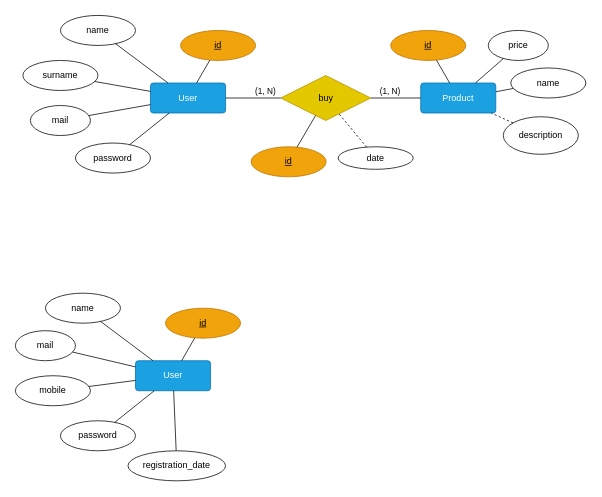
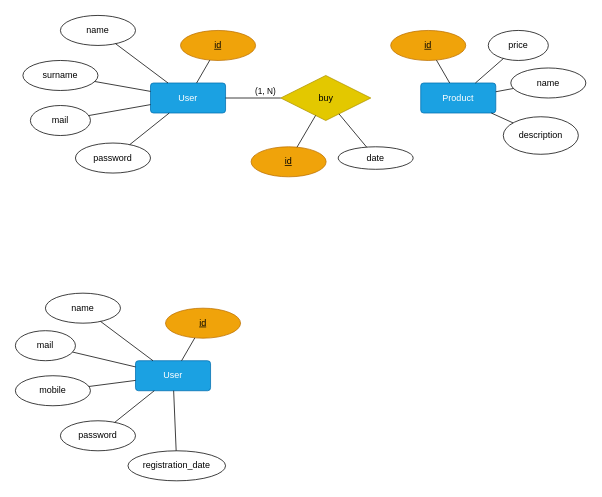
  <mxCell id="0" />
  <mxCell id="1" parent="0" />
  <mxCell id="2" value="id" style="ellipse;whiteSpace=wrap;html=1;align=center;fontStyle=4;fillColor=#f0a30a;fontColor=#000000;strokeColor=#BD7000;" parent="1" vertex="1"><mxGeometry x="220" y="410" width="100" height="40" as="geometry" /></mxCell>
  <mxCell id="3" value="User" style="rounded=1;arcSize=10;whiteSpace=wrap;html=1;align=center;fillColor=#1ba1e2;fontColor=#ffffff;strokeColor=#006EAF;" parent="1" vertex="1"><mxGeometry x="180" y="480" width="100" height="40" as="geometry" /></mxCell>
  <mxCell id="4" value="mobile" style="ellipse;whiteSpace=wrap;html=1;align=center;" parent="1" vertex="1"><mxGeometry x="20" y="500" width="100" height="40" as="geometry" /></mxCell>
  <mxCell id="5" value="password" style="ellipse;whiteSpace=wrap;html=1;align=center;" parent="1" vertex="1"><mxGeometry x="80" y="560" width="100" height="40" as="geometry" /></mxCell>
  <mxCell id="6" value="mail" style="ellipse;whiteSpace=wrap;html=1;align=center;" parent="1" vertex="1"><mxGeometry x="20" y="440" width="80" height="40" as="geometry" /></mxCell>
  <mxCell id="7" value="name" style="ellipse;whiteSpace=wrap;html=1;align=center;" parent="1" vertex="1"><mxGeometry x="60" y="390" width="100" height="40" as="geometry" /></mxCell>
  <mxCell id="8" value="" style="endArrow=none;html=1;rounded=0;" parent="1" source="6" target="3" edge="1"><mxGeometry relative="1" as="geometry"><mxPoint x="310" y="450" as="sourcePoint" /><mxPoint x="470" y="450" as="targetPoint" /></mxGeometry></mxCell>
  <mxCell id="9" value="" style="endArrow=none;html=1;rounded=0;" parent="1" source="7" target="3" edge="1"><mxGeometry relative="1" as="geometry"><mxPoint x="90" y="510" as="sourcePoint" /><mxPoint x="190" y="510" as="targetPoint" /></mxGeometry></mxCell>
  <mxCell id="10" value="" style="endArrow=none;html=1;rounded=0;" parent="1" source="4" target="3" edge="1"><mxGeometry relative="1" as="geometry"><mxPoint x="275" y="440" as="sourcePoint" /><mxPoint x="250" y="490" as="targetPoint" /></mxGeometry></mxCell>
  <mxCell id="11" value="" style="endArrow=none;html=1;rounded=0;" parent="1" source="5" target="3" edge="1"><mxGeometry relative="1" as="geometry"><mxPoint x="172" y="399" as="sourcePoint" /><mxPoint x="228" y="490" as="targetPoint" /></mxGeometry></mxCell>
  <mxCell id="12" value="" style="endArrow=none;html=1;rounded=0;" parent="1" source="2" target="3" edge="1"><mxGeometry relative="1" as="geometry"><mxPoint x="275" y="440" as="sourcePoint" /><mxPoint x="250" y="490" as="targetPoint" /></mxGeometry></mxCell>
  <mxCell id="13" value="id" style="ellipse;whiteSpace=wrap;html=1;align=center;fontStyle=4;fillColor=#f0a30a;fontColor=#000000;strokeColor=#BD7000;" vertex="1" parent="1"><mxGeometry x="240" y="40" width="100" height="40" as="geometry" /></mxCell>
  <mxCell id="14" value="User" style="rounded=1;arcSize=10;whiteSpace=wrap;html=1;align=center;fillColor=#1ba1e2;fontColor=#ffffff;strokeColor=#006EAF;" vertex="1" parent="1"><mxGeometry x="200" y="110" width="100" height="40" as="geometry" /></mxCell>
  <mxCell id="15" value="surname" style="ellipse;whiteSpace=wrap;html=1;align=center;" vertex="1" parent="1"><mxGeometry x="30" y="80" width="100" height="40" as="geometry" /></mxCell>
  <mxCell id="16" value="password" style="ellipse;whiteSpace=wrap;html=1;align=center;" vertex="1" parent="1"><mxGeometry x="100" y="190" width="100" height="40" as="geometry" /></mxCell>
  <mxCell id="17" value="mail" style="ellipse;whiteSpace=wrap;html=1;align=center;" vertex="1" parent="1"><mxGeometry x="40" y="140" width="80" height="40" as="geometry" /></mxCell>
  <mxCell id="18" value="name" style="ellipse;whiteSpace=wrap;html=1;align=center;" vertex="1" parent="1"><mxGeometry x="80" y="20" width="100" height="40" as="geometry" /></mxCell>
  <mxCell id="19" value="" style="endArrow=none;html=1;rounded=0;" edge="1" parent="1" source="17" target="14"><mxGeometry relative="1" as="geometry"><mxPoint x="330" y="80" as="sourcePoint" /><mxPoint x="490" y="80" as="targetPoint" /></mxGeometry></mxCell>
  <mxCell id="20" value="" style="endArrow=none;html=1;rounded=0;" edge="1" parent="1" source="18" target="14"><mxGeometry relative="1" as="geometry"><mxPoint x="110" y="140" as="sourcePoint" /><mxPoint x="210" y="140" as="targetPoint" /></mxGeometry></mxCell>
  <mxCell id="21" value="" style="endArrow=none;html=1;rounded=0;" edge="1" parent="1" source="15" target="14"><mxGeometry relative="1" as="geometry"><mxPoint x="295" y="70" as="sourcePoint" /><mxPoint x="270" y="120" as="targetPoint" /></mxGeometry></mxCell>
  <mxCell id="22" value="" style="endArrow=none;html=1;rounded=0;" edge="1" parent="1" source="16" target="14"><mxGeometry relative="1" as="geometry"><mxPoint x="192" y="29" as="sourcePoint" /><mxPoint x="248" y="120" as="targetPoint" /></mxGeometry></mxCell>
  <mxCell id="23" value="" style="endArrow=none;html=1;rounded=0;" edge="1" parent="1" source="13" target="14"><mxGeometry relative="1" as="geometry"><mxPoint x="295" y="70" as="sourcePoint" /><mxPoint x="270" y="120" as="targetPoint" /></mxGeometry></mxCell>
  <mxCell id="24" value="id" style="ellipse;whiteSpace=wrap;html=1;align=center;fontStyle=4;fillColor=#f0a30a;fontColor=#000000;strokeColor=#BD7000;" vertex="1" parent="1"><mxGeometry x="520" y="40" width="100" height="40" as="geometry" /></mxCell>
  <mxCell id="25" value="Product" style="rounded=1;arcSize=10;whiteSpace=wrap;html=1;align=center;fillColor=#1ba1e2;fontColor=#ffffff;strokeColor=#006EAF;" vertex="1" parent="1"><mxGeometry x="560" y="110" width="100" height="40" as="geometry" /></mxCell>
  <mxCell id="26" value="description" style="ellipse;whiteSpace=wrap;html=1;align=center;" vertex="1" parent="1"><mxGeometry x="670" y="155" width="100" height="50" as="geometry" /></mxCell>
  <mxCell id="27" value="price" style="ellipse;whiteSpace=wrap;html=1;align=center;" vertex="1" parent="1"><mxGeometry x="650" y="40" width="80" height="40" as="geometry" /></mxCell>
  <mxCell id="28" value="name" style="ellipse;whiteSpace=wrap;html=1;align=center;" vertex="1" parent="1"><mxGeometry x="680" y="90" width="100" height="40" as="geometry" /></mxCell>
  <mxCell id="29" value="" style="endArrow=none;html=1;rounded=0;" edge="1" parent="1" source="27" target="25"><mxGeometry relative="1" as="geometry"><mxPoint x="750" y="80" as="sourcePoint" /><mxPoint x="910" y="80" as="targetPoint" /></mxGeometry></mxCell>
  <mxCell id="30" value="" style="endArrow=none;html=1;rounded=0;" edge="1" parent="1" source="28" target="25"><mxGeometry relative="1" as="geometry"><mxPoint x="530" y="140" as="sourcePoint" /><mxPoint x="630" y="140" as="targetPoint" /></mxGeometry></mxCell>
- <mxCell id="31" value="" style="endArrow=none;html=1;rounded=0;dashed=1;" edge="1" parent="1" source="26" target="25"><mxGeometry relative="1" as="geometry"><mxPoint x="715" y="70" as="sourcePoint" /><mxPoint x="690" y="120" as="targetPoint" /></mxGeometry></mxCell>
+ <mxCell id="31" value="" style="endArrow=none;html=1;rounded=0;" edge="1" parent="1" source="26" target="25"><mxGeometry relative="1" as="geometry"><mxPoint x="715" y="70" as="sourcePoint" /><mxPoint x="690" y="120" as="targetPoint" /></mxGeometry></mxCell>
  <mxCell id="32" value="" style="endArrow=none;html=1;rounded=0;" edge="1" parent="1" source="24" target="25"><mxGeometry relative="1" as="geometry"><mxPoint x="715" y="70" as="sourcePoint" /><mxPoint x="690" y="120" as="targetPoint" /></mxGeometry></mxCell>
  <mxCell id="33" value="buy" style="shape=rhombus;perimeter=rhombusPerimeter;whiteSpace=wrap;html=1;align=center;fillColor=#e3c800;fontColor=#000000;strokeColor=#B09500;gradientColor=none;" vertex="1" parent="1"><mxGeometry x="373.5" y="100" width="120" height="60" as="geometry" /></mxCell>
  <mxCell id="34" value="" style="endArrow=none;html=1;rounded=0;" edge="1" parent="1" source="14" target="33"><mxGeometry relative="1" as="geometry"><mxPoint x="296" y="334" as="sourcePoint" /><mxPoint x="471" y="189.5" as="targetPoint" /></mxGeometry></mxCell>
  <mxCell id="35" value="(1, N)" style="edgeLabel;html=1;align=center;verticalAlign=middle;resizable=0;points=[];" vertex="1" connectable="0" parent="34"><mxGeometry x="0.707" y="2" relative="1" as="geometry"><mxPoint x="-11" y="-8" as="offset" /></mxGeometry></mxCell>
- <mxCell id="36" value="" style="endArrow=none;html=1;rounded=0;" edge="1" parent="1" source="33" target="25"><mxGeometry relative="1" as="geometry"><mxPoint x="379" y="130" as="sourcePoint" /><mxPoint x="479" y="198" as="targetPoint" /></mxGeometry></mxCell>
- <mxCell id="37" value="(1, N)" style="edgeLabel;html=1;align=center;verticalAlign=middle;resizable=0;points=[];" vertex="1" connectable="0" parent="36"><mxGeometry x="-0.237" y="2" relative="1" as="geometry"><mxPoint y="-8" as="offset" /></mxGeometry></mxCell>
  <mxCell id="38" value="id" style="ellipse;whiteSpace=wrap;html=1;align=center;fontStyle=4;fillColor=#f0a30a;fontColor=#000000;strokeColor=#BD7000;" vertex="1" parent="1"><mxGeometry x="334" y="195" width="100" height="40" as="geometry" /></mxCell>
  <mxCell id="39" value="" style="endArrow=none;html=1;rounded=0;" edge="1" parent="1" source="38" target="33"><mxGeometry relative="1" as="geometry"><mxPoint x="529" y="225" as="sourcePoint" /><mxPoint x="413" y="265" as="targetPoint" /></mxGeometry></mxCell>
  <mxCell id="40" value="date" style="ellipse;whiteSpace=wrap;html=1;align=center;" vertex="1" parent="1"><mxGeometry x="450" y="195" width="100" height="30" as="geometry" /></mxCell>
- <mxCell id="41" value="" style="endArrow=none;html=1;rounded=0;dashed=1;" edge="1" parent="1" source="40" target="33"><mxGeometry relative="1" as="geometry"><mxPoint x="505" y="105" as="sourcePoint" /><mxPoint x="435.218" y="148.641" as="targetPoint" /></mxGeometry></mxCell>
+ <mxCell id="41" value="" style="endArrow=none;html=1;rounded=0;" edge="1" parent="1" source="40" target="33"><mxGeometry relative="1" as="geometry"><mxPoint x="505" y="105" as="sourcePoint" /><mxPoint x="435.218" y="148.641" as="targetPoint" /></mxGeometry></mxCell>
  <mxCell id="42" value="registration_date" style="ellipse;whiteSpace=wrap;html=1;align=center;" vertex="1" parent="1"><mxGeometry x="170" y="600" width="130" height="40" as="geometry" /></mxCell>
  <mxCell id="43" value="" style="endArrow=none;html=1;rounded=0;" edge="1" parent="1" source="42" target="3"><mxGeometry relative="1" as="geometry"><mxPoint x="245" y="498" as="sourcePoint" /><mxPoint x="190" y="545" as="targetPoint" /></mxGeometry></mxCell>
